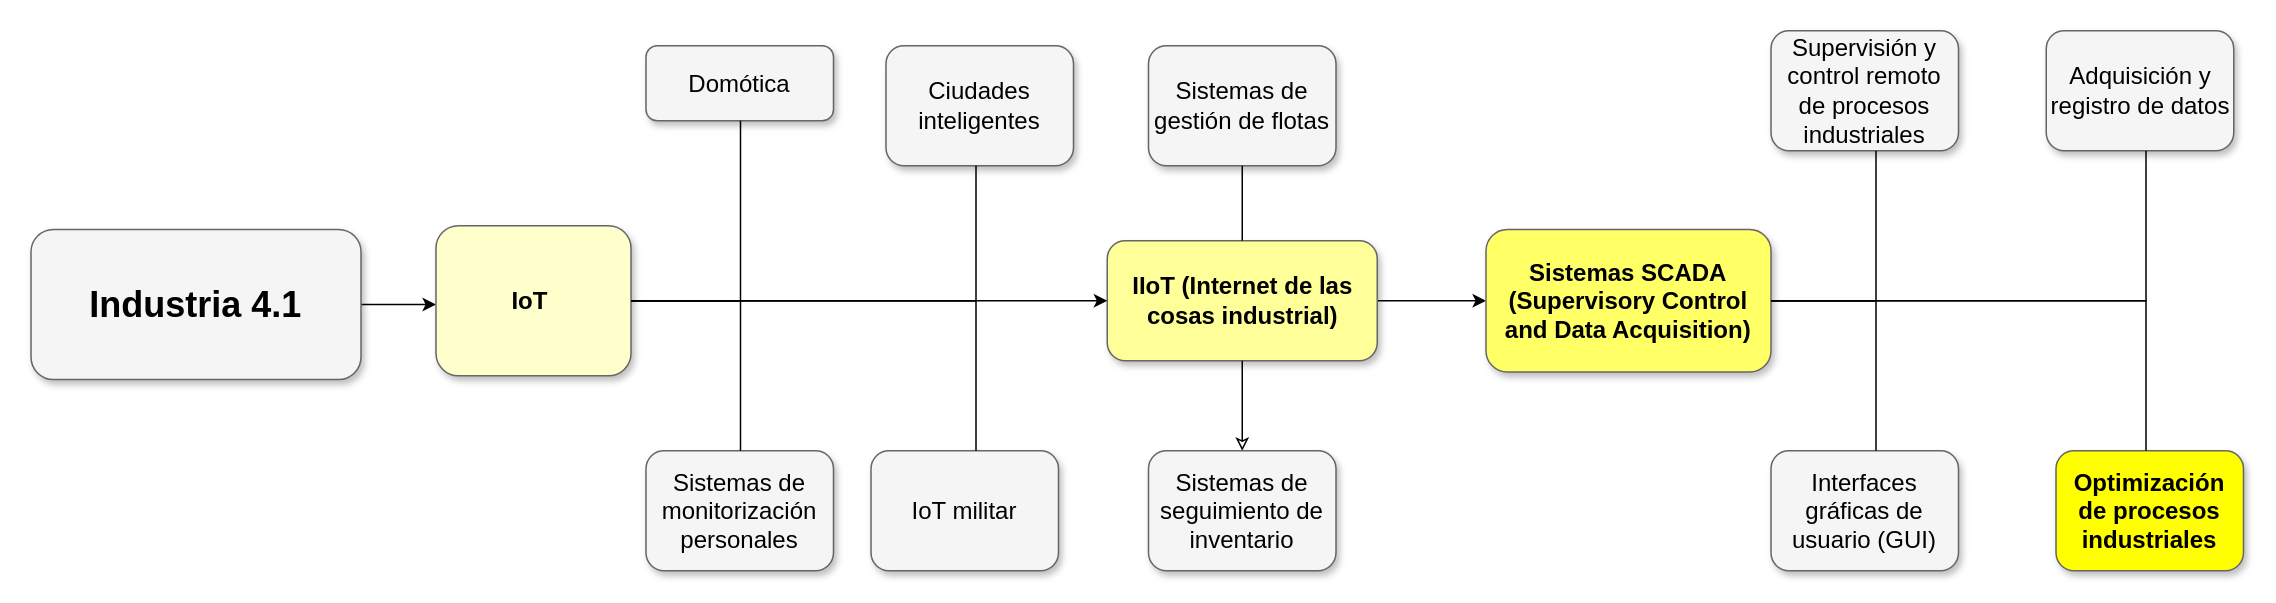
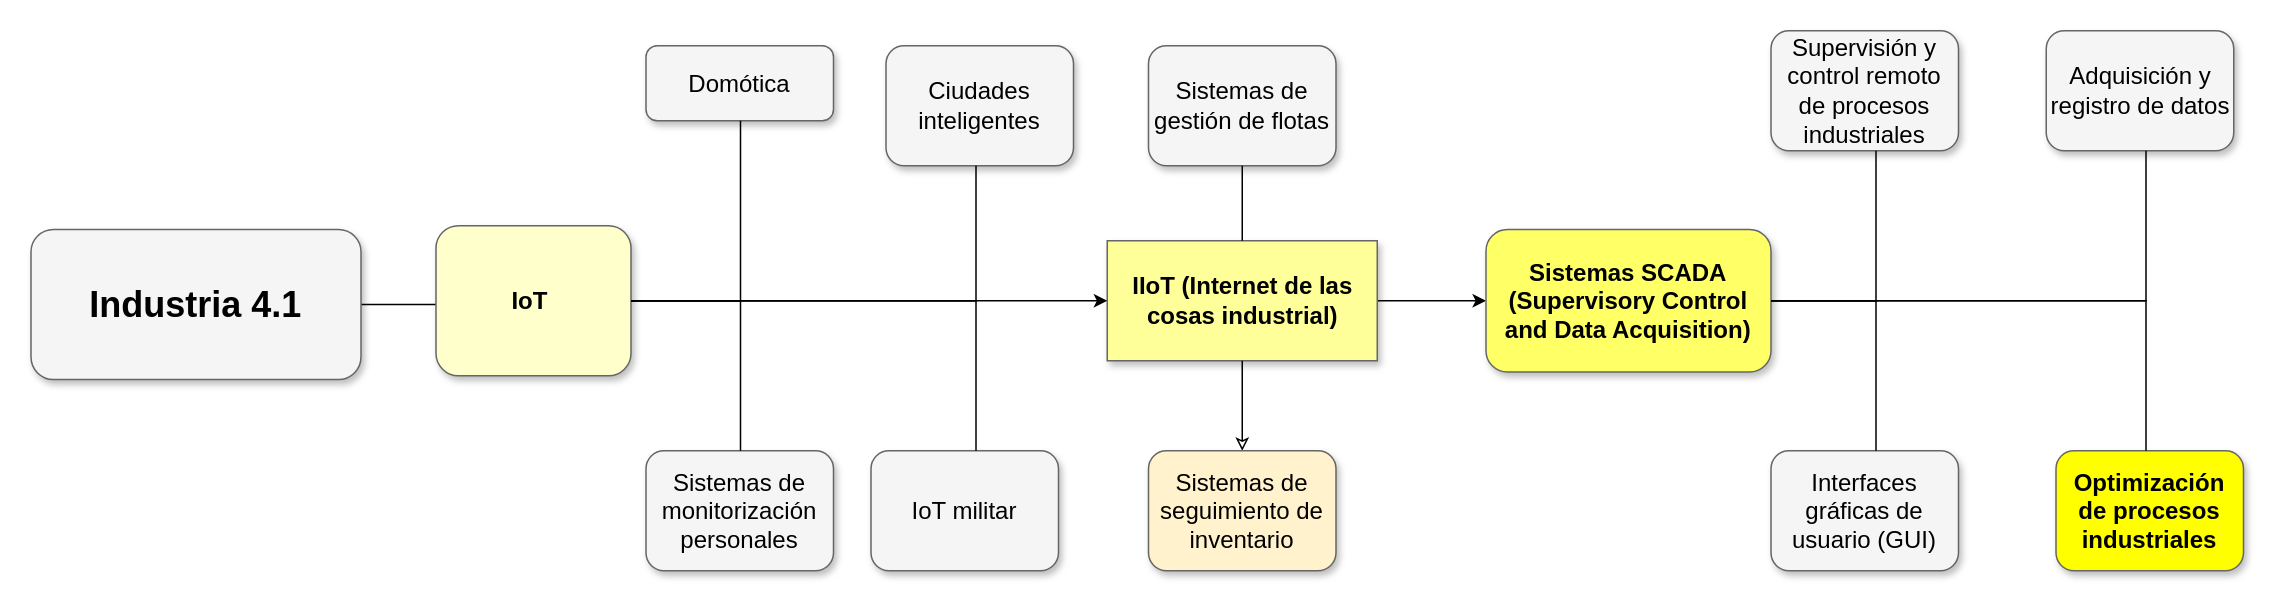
  <mxCell id="0" style=";html=1;" />
  <mxCell id="1" style=";html=1;" parent="0" />
- <mxCell id="2" style="edgeStyle=orthogonalEdgeStyle;rounded=0;orthogonalLoop=1;jettySize=auto;html=1;" edge="1" parent="1" source="3" target="9"><mxGeometry relative="1" as="geometry"><Array as="points"><mxPoint x="100" y="200" /><mxPoint x="100" y="200" /></Array></mxGeometry></mxCell>
+ <mxCell id="2" style="edgeStyle=orthogonalEdgeStyle;rounded=0;orthogonalLoop=1;jettySize=auto;html=1;endArrow=none;" edge="1" parent="1" source="3" target="9"><mxGeometry relative="1" as="geometry"><Array as="points"><mxPoint x="100" y="200" /><mxPoint x="100" y="200" /></Array></mxGeometry></mxCell>
  <mxCell id="3" value="&lt;font style=&quot;font-size: 24px;&quot;&gt;Industria 4.1&lt;/font&gt;" style="whiteSpace=wrap;html=1;rounded=1;shadow=1;strokeWidth=1;fontSize=16;align=center;fillColor=#f5f5f5;strokeColor=#666666;fontStyle=1" parent="1" vertex="1"><mxGeometry x="20" y="152.5" width="220" height="100" as="geometry" /></mxCell>
  <mxCell id="4" style="edgeStyle=orthogonalEdgeStyle;rounded=0;orthogonalLoop=1;jettySize=auto;html=1;entryX=0;entryY=0.5;entryDx=0;entryDy=0;" edge="1" parent="1" source="5" target="18"><mxGeometry relative="1" as="geometry" /></mxCell>
- <mxCell id="5" value="IIoT (Internet de las cosas industrial)" style="whiteSpace=wrap;html=1;rounded=1;shadow=1;strokeWidth=1;fontSize=16;align=center;fillColor=#FFFF99;strokeColor=#666666;fontStyle=1" parent="1" vertex="1"><mxGeometry x="737.5" y="160" width="180" height="80" as="geometry" /></mxCell>
+ <mxCell id="5" value="IIoT (Internet de las cosas industrial)" style="whiteSpace=wrap;html=1;shadow=1;strokeWidth=1;fontSize=16;align=center;fillColor=#FFFF99;strokeColor=#666666;fontStyle=1;rounded=0;" parent="1" vertex="1"><mxGeometry x="737.5" y="160" width="180" height="80" as="geometry" /></mxCell>
  <mxCell id="6" value="Sistemas de gestión de flotas" style="whiteSpace=wrap;html=1;rounded=1;shadow=1;strokeWidth=1;fontSize=16;align=center;fillColor=#f5f5f5;strokeColor=#666666;" parent="1" vertex="1"><mxGeometry x="765" y="30" width="125" height="80" as="geometry" /></mxCell>
  <mxCell id="7" style="edgeStyle=orthogonalEdgeStyle;html=1;startSize=6;endFill=0;endSize=6;strokeWidth=1;fontSize=16;rounded=0;endArrow=none;" parent="1" source="5" target="6" edge="1"><mxGeometry relative="1" as="geometry"><Array as="points" /></mxGeometry></mxCell>
  <mxCell id="8" style="edgeStyle=orthogonalEdgeStyle;rounded=0;orthogonalLoop=1;jettySize=auto;html=1;" edge="1" parent="1" source="9" target="5"><mxGeometry relative="1" as="geometry" /></mxCell>
  <mxCell id="9" value="IoT&amp;nbsp;" style="whiteSpace=wrap;html=1;rounded=1;shadow=1;strokeWidth=1;fontSize=16;align=center;fillColor=#FFFFCC;strokeColor=#666666;fontStyle=1;direction=east;" parent="1" vertex="1"><mxGeometry x="290" y="150" width="130" height="100" as="geometry" /></mxCell>
  <mxCell id="10" value="Domótica" style="whiteSpace=wrap;html=1;rounded=1;shadow=1;strokeWidth=1;fontSize=16;align=center;fillColor=#f5f5f5;strokeColor=#666666;direction=east;" parent="1" vertex="1"><mxGeometry x="430" y="30" width="125" height="50" as="geometry" /></mxCell>
  <mxCell id="11" value="Ciudades inteligentes" style="whiteSpace=wrap;html=1;rounded=1;shadow=1;strokeWidth=1;fontSize=16;align=center;fillColor=#f5f5f5;strokeColor=#666666;direction=east;" parent="1" vertex="1"><mxGeometry x="590" y="30" width="125" height="80" as="geometry" /></mxCell>
  <mxCell id="12" value="Sistemas de monitorización personales" style="whiteSpace=wrap;html=1;rounded=1;shadow=1;strokeWidth=1;fontSize=16;align=center;fillColor=#f5f5f5;strokeColor=#666666;direction=east;" parent="1" vertex="1"><mxGeometry x="430" y="300" width="125" height="80" as="geometry" /></mxCell>
  <mxCell id="13" value="&lt;span&gt;IoT militar&lt;/span&gt;" style="whiteSpace=wrap;html=1;rounded=1;shadow=1;strokeWidth=1;fontSize=16;align=center;fillColor=#f5f5f5;strokeColor=#666666;direction=east;" parent="1" vertex="1"><mxGeometry x="580" y="300" width="125" height="80" as="geometry" /></mxCell>
  <mxCell id="14" style="edgeStyle=orthogonalEdgeStyle;html=1;startSize=6;endFill=0;endSize=6;strokeWidth=1;fontSize=16;rounded=0;endArrow=none;" parent="1" source="9" target="10" edge="1"><mxGeometry relative="1" as="geometry"><Array as="points"><mxPoint x="493" y="200" /></Array></mxGeometry></mxCell>
  <mxCell id="15" style="edgeStyle=orthogonalEdgeStyle;html=1;startSize=6;endFill=0;endSize=6;strokeWidth=1;fontSize=16;rounded=0;endArrow=none;" parent="1" source="9" target="12" edge="1"><mxGeometry relative="1" as="geometry"><Array as="points"><mxPoint x="493" y="200" /></Array></mxGeometry></mxCell>
  <mxCell id="16" style="edgeStyle=orthogonalEdgeStyle;html=1;startSize=6;endFill=0;endSize=6;strokeWidth=1;fontSize=16;rounded=0;endArrow=none;" parent="1" source="9" target="11" edge="1"><mxGeometry relative="1" as="geometry"><Array as="points"><mxPoint x="650" y="200" /></Array></mxGeometry></mxCell>
  <mxCell id="17" style="edgeStyle=orthogonalEdgeStyle;html=1;startSize=6;endFill=0;endSize=6;strokeWidth=1;fontSize=16;rounded=0;endArrow=none;" parent="1" source="9" target="13" edge="1"><mxGeometry relative="1" as="geometry"><Array as="points"><mxPoint x="650" y="200" /></Array></mxGeometry></mxCell>
  <mxCell id="18" value="Sistemas SCADA (Supervisory Control and Data Acquisition)" style="whiteSpace=wrap;html=1;rounded=1;shadow=1;strokeWidth=1;fontSize=16;align=center;fillColor=#FFFF66;strokeColor=#666666;fontStyle=1" parent="1" vertex="1"><mxGeometry x="990" y="152.5" width="190" height="95" as="geometry" /></mxCell>
  <mxCell id="19" value="Supervisión y control remoto de procesos industriales" style="whiteSpace=wrap;html=1;rounded=1;shadow=1;strokeWidth=1;fontSize=16;align=center;fillColor=#f5f5f5;strokeColor=#666666;" parent="1" vertex="1"><mxGeometry x="1180" y="20" width="125" height="80" as="geometry" /></mxCell>
  <mxCell id="20" value="Adquisición y registro de datos" style="whiteSpace=wrap;html=1;rounded=1;shadow=1;strokeWidth=1;fontSize=16;align=center;fillColor=#f5f5f5;strokeColor=#666666;" parent="1" vertex="1"><mxGeometry x="1363.5" y="20" width="125" height="80" as="geometry" /></mxCell>
  <mxCell id="21" value="Interfaces gráficas de usuario (GUI)" style="whiteSpace=wrap;html=1;rounded=1;shadow=1;strokeWidth=1;fontSize=16;align=center;fillColor=#f5f5f5;strokeColor=#666666;" parent="1" vertex="1"><mxGeometry x="1180" y="300" width="125" height="80" as="geometry" /></mxCell>
  <mxCell id="22" value="Optimización de procesos industriales" style="whiteSpace=wrap;html=1;rounded=1;shadow=1;strokeWidth=1;fontSize=16;align=center;fillColor=#FFFF00;strokeColor=#666666;fontStyle=1" parent="1" vertex="1"><mxGeometry x="1370" y="300" width="125" height="80" as="geometry" /></mxCell>
  <mxCell id="23" style="edgeStyle=orthogonalEdgeStyle;html=1;startSize=6;endFill=0;endSize=6;strokeWidth=1;fontSize=16;rounded=0;endArrow=none;" parent="1" source="18" target="19" edge="1"><mxGeometry relative="1" as="geometry"><Array as="points"><mxPoint x="1250" y="200" /></Array></mxGeometry></mxCell>
  <mxCell id="24" style="edgeStyle=orthogonalEdgeStyle;html=1;startSize=6;endFill=0;endSize=6;strokeWidth=1;fontSize=16;rounded=0;endArrow=none;" parent="1" source="18" target="21" edge="1"><mxGeometry relative="1" as="geometry"><Array as="points"><mxPoint x="1250" y="200" /></Array></mxGeometry></mxCell>
  <mxCell id="25" style="edgeStyle=orthogonalEdgeStyle;html=1;startSize=6;endFill=0;endSize=6;strokeWidth=1;fontSize=16;rounded=0;endArrow=none;" parent="1" source="18" target="20" edge="1"><mxGeometry relative="1" as="geometry"><Array as="points"><mxPoint x="1430" y="200" /></Array></mxGeometry></mxCell>
  <mxCell id="26" style="edgeStyle=orthogonalEdgeStyle;html=1;startSize=6;endFill=0;endSize=6;strokeWidth=1;fontSize=16;rounded=0;endArrow=none;" parent="1" source="18" target="22" edge="1"><mxGeometry relative="1" as="geometry"><Array as="points"><mxPoint x="1430" y="200" /></Array></mxGeometry></mxCell>
  <mxCell id="27" value="" style="edgeStyle=orthogonalEdgeStyle;html=1;startSize=6;endFill=0;endSize=6;strokeWidth=1;fontSize=16;rounded=0;endArrow=classic;" edge="1" parent="1" source="5" target="28"><mxGeometry relative="1" as="geometry"><Array as="points"><mxPoint x="820" y="310" /></Array><mxPoint x="828" y="220" as="sourcePoint" /><mxPoint x="1020" y="270" as="targetPoint" /></mxGeometry></mxCell>
- <mxCell id="28" value="Sistemas de seguimiento de inventario" style="whiteSpace=wrap;html=1;rounded=1;shadow=1;strokeWidth=1;fontSize=16;align=center;fillColor=#f5f5f5;strokeColor=#666666;" parent="1" vertex="1"><mxGeometry x="765" y="300" width="125" height="80" as="geometry" /></mxCell>
+ <mxCell id="28" value="Sistemas de seguimiento de inventario" style="whiteSpace=wrap;html=1;rounded=1;shadow=1;strokeWidth=1;fontSize=16;align=center;fillColor=#fff2cc;strokeColor=#666666;" parent="1" vertex="1"><mxGeometry x="765" y="300" width="125" height="80" as="geometry" /></mxCell>
